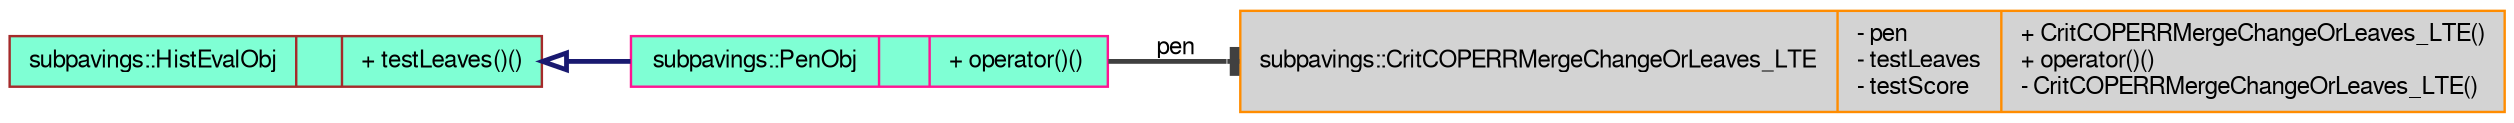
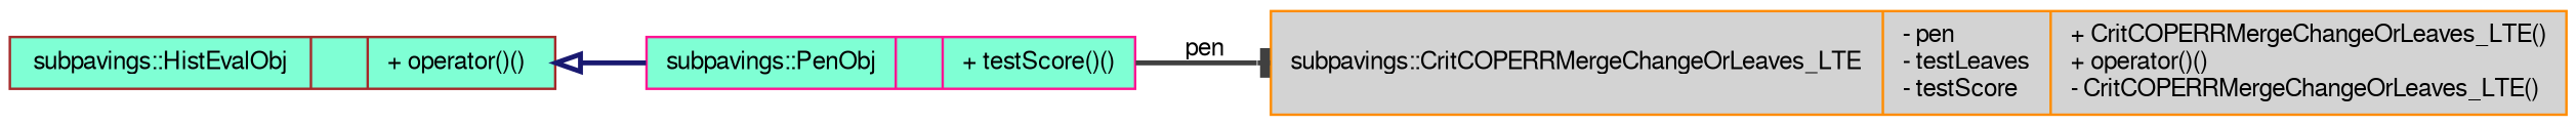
  digraph {
    rankdir=LR
    node [fillcolor=aquamarine fontname=FreeSans fontsize=10 shape=record style=filled]
    edge [fontname=FreeSans fontsize=10 labelfontname=FreeSans labelfontsize=10 style=bold]
    n1 [color=darkorange fillcolor=lightgrey fontcolor=black height=0.2 label="{subpavings::CritCOPERRMergeChangeOrLeaves_LTE\n|- pen\l- testLeaves\l- testScore\l|+ CritCOPERRMergeChangeOrLeaves_LTE()\l+ operator()()\l- CritCOPERRMergeChangeOrLeaves_LTE()\l}" width=0.4]
-   n2 [color=brown height=0.2 label="{subpavings::HistEvalObj\n||+ testLeaves()()\l}" width=0.4]
-   n3 [color=deeppink height=0.2 label="{subpavings::PenObj\n||+ operator()()\l}" width=0.4]
+   n2 [color=brown height=0.2 label="{subpavings::HistEvalObj\n||+ operator()()\l}" width=0.4]
+   n3 [color=deeppink height=0.2 label="{subpavings::PenObj\n||+ testScore()()\l}" width=0.4]
    n2 -> n3 [arrowtail=onormal color=midnightblue dir=back]
    n3 -> n1 [arrowhead=tee color=grey25 label=" pen"]
  }
